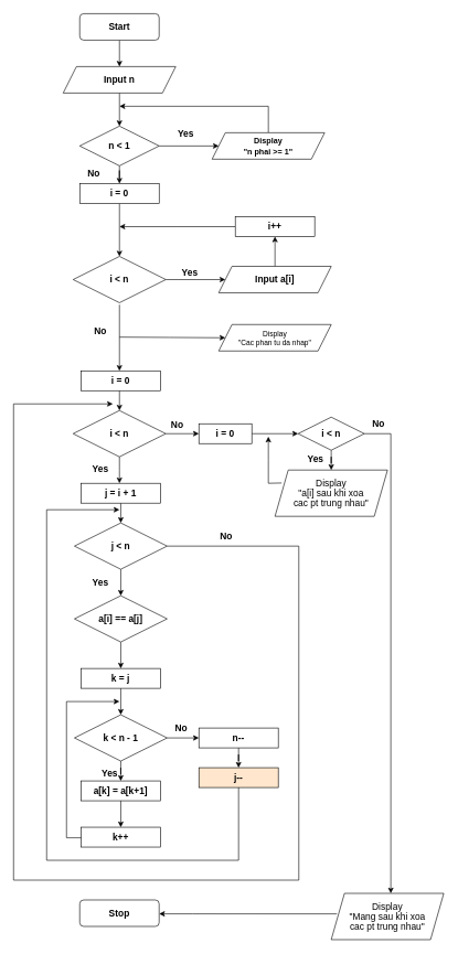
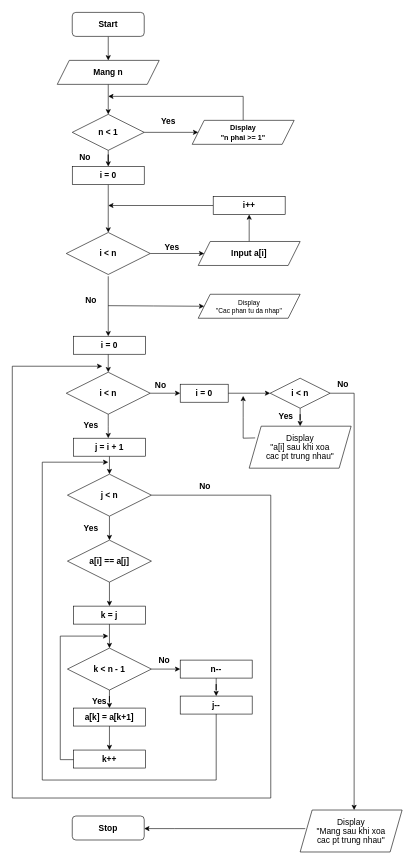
  <mxCell id="0" />
  <mxCell id="1" parent="0" />
  <mxCell id="2" style="edgeStyle=orthogonalEdgeStyle;rounded=0;orthogonalLoop=1;jettySize=auto;html=1;exitX=0.5;exitY=1;exitDx=0;exitDy=0;entryX=0.5;entryY=0;entryDx=0;entryDy=0;" parent="1" source="3" target="5" edge="1"><mxGeometry relative="1" as="geometry" /></mxCell>
  <mxCell id="3" value="&lt;h3&gt;&lt;font style=&quot;font-size: 14px;&quot;&gt;&lt;b&gt;Start&lt;/b&gt;&lt;/font&gt;&lt;/h3&gt;" style="rounded=1;whiteSpace=wrap;html=1;align=center;" parent="1" vertex="1"><mxGeometry x="120" y="20" width="120" height="40" as="geometry" /></mxCell>
  <mxCell id="4" style="edgeStyle=orthogonalEdgeStyle;rounded=0;orthogonalLoop=1;jettySize=auto;html=1;entryX=0.5;entryY=0;entryDx=0;entryDy=0;" parent="1" source="5" target="19" edge="1"><mxGeometry relative="1" as="geometry" /></mxCell>
- <mxCell id="5" value="&lt;h3&gt;Input n&lt;/h3&gt;" style="shape=parallelogram;perimeter=parallelogramPerimeter;whiteSpace=wrap;html=1;fixedSize=1;" parent="1" vertex="1"><mxGeometry x="95" y="100" width="170" height="40" as="geometry" /></mxCell>
+ <mxCell id="5" value="&lt;h3&gt;Mang n&lt;/h3&gt;" style="shape=parallelogram;perimeter=parallelogramPerimeter;whiteSpace=wrap;html=1;fixedSize=1;" parent="1" vertex="1"><mxGeometry x="95" y="100" width="170" height="40" as="geometry" /></mxCell>
  <mxCell id="6" style="edgeStyle=orthogonalEdgeStyle;rounded=0;orthogonalLoop=1;jettySize=auto;html=1;exitX=1;exitY=0.5;exitDx=0;exitDy=0;entryX=0;entryY=0.5;entryDx=0;entryDy=0;" parent="1" source="8" target="12" edge="1"><mxGeometry relative="1" as="geometry" /></mxCell>
  <mxCell id="7" value="Yes" style="edgeLabel;html=1;align=center;verticalAlign=middle;resizable=0;points=[];arcSize=14;fontStyle=1;fontSize=14;" parent="6" vertex="1" connectable="0"><mxGeometry x="-0.129" relative="1" as="geometry"><mxPoint x="-4" y="-12" as="offset" /></mxGeometry></mxCell>
  <mxCell id="8" value="&lt;h3&gt;&lt;font style=&quot;font-size: 14px;&quot;&gt;i &amp;lt; n&lt;/font&gt;&lt;/h3&gt;" style="rhombus;whiteSpace=wrap;html=1;align=center;fontStyle=1" parent="1" vertex="1"><mxGeometry x="110" y="387" width="140" height="70" as="geometry" /></mxCell>
  <mxCell id="9" style="edgeStyle=orthogonalEdgeStyle;rounded=0;orthogonalLoop=1;jettySize=auto;html=1;entryX=0.5;entryY=0;entryDx=0;entryDy=0;" parent="1" source="10" target="8" edge="1"><mxGeometry relative="1" as="geometry" /></mxCell>
  <mxCell id="10" value="&lt;h3&gt;&lt;font style=&quot;font-size: 14px;&quot;&gt;i = 0&lt;/font&gt;&lt;/h3&gt;" style="rounded=0;whiteSpace=wrap;html=1;" parent="1" vertex="1"><mxGeometry x="120" y="277" width="120" height="30" as="geometry" /></mxCell>
  <mxCell id="11" style="edgeStyle=orthogonalEdgeStyle;rounded=0;orthogonalLoop=1;jettySize=auto;html=1;exitX=0.5;exitY=0;exitDx=0;exitDy=0;entryX=0.5;entryY=1;entryDx=0;entryDy=0;" parent="1" source="12" target="14" edge="1"><mxGeometry relative="1" as="geometry" /></mxCell>
  <mxCell id="12" value="&lt;h3&gt;Input a[i]&lt;/h3&gt;" style="shape=parallelogram;perimeter=parallelogramPerimeter;whiteSpace=wrap;html=1;fixedSize=1;" parent="1" vertex="1"><mxGeometry x="330" y="402" width="170" height="40" as="geometry" /></mxCell>
  <mxCell id="13" style="edgeStyle=orthogonalEdgeStyle;rounded=0;orthogonalLoop=1;jettySize=auto;html=1;" parent="1" source="14" edge="1"><mxGeometry relative="1" as="geometry"><mxPoint x="180" y="342" as="targetPoint" /></mxGeometry></mxCell>
  <mxCell id="14" value="&lt;h3&gt;&lt;font style=&quot;font-size: 14px;&quot;&gt;i++&lt;/font&gt;&lt;/h3&gt;" style="rounded=0;whiteSpace=wrap;html=1;" parent="1" vertex="1"><mxGeometry x="355" y="327" width="120" height="30" as="geometry" /></mxCell>
  <mxCell id="15" style="edgeStyle=orthogonalEdgeStyle;rounded=0;orthogonalLoop=1;jettySize=auto;html=1;entryX=0.5;entryY=0;entryDx=0;entryDy=0;" parent="1" source="19" target="10" edge="1"><mxGeometry relative="1" as="geometry" /></mxCell>
  <mxCell id="16" value="No" style="edgeLabel;html=1;align=center;verticalAlign=middle;resizable=0;points=[];" parent="15" vertex="1" connectable="0"><mxGeometry x="0.449" y="-1" relative="1" as="geometry"><mxPoint x="-39" y="-2" as="offset" /></mxGeometry></mxCell>
  <mxCell id="17" style="edgeStyle=orthogonalEdgeStyle;rounded=0;orthogonalLoop=1;jettySize=auto;html=1;entryX=0;entryY=0.5;entryDx=0;entryDy=0;" parent="1" source="19" target="21" edge="1"><mxGeometry relative="1" as="geometry" /></mxCell>
  <mxCell id="18" value="Yes" style="edgeLabel;html=1;align=center;verticalAlign=middle;resizable=0;points=[];arcSize=14;fontStyle=1;fontSize=14;" parent="17" vertex="1" connectable="0"><mxGeometry x="-0.129" y="1" relative="1" as="geometry"><mxPoint y="-19" as="offset" /></mxGeometry></mxCell>
  <mxCell id="19" value="&lt;h3&gt;&lt;span style=&quot;font-size: 14px;&quot;&gt;n &amp;lt; 1&lt;/span&gt;&lt;/h3&gt;" style="rhombus;whiteSpace=wrap;html=1;align=center;fontStyle=1" parent="1" vertex="1"><mxGeometry x="120" y="190" width="120" height="60" as="geometry" /></mxCell>
  <mxCell id="20" style="edgeStyle=orthogonalEdgeStyle;rounded=0;orthogonalLoop=1;jettySize=auto;html=1;" parent="1" source="21" edge="1"><mxGeometry relative="1" as="geometry"><mxPoint x="180" y="160" as="targetPoint" /><Array as="points"><mxPoint x="405" y="160" /></Array></mxGeometry></mxCell>
  <mxCell id="21" value="&lt;h3&gt;&lt;font style=&quot;font-size: 12px;&quot;&gt;Display&lt;br&gt;&quot;n phai &amp;gt;= 1&quot;&lt;/font&gt;&lt;/h3&gt;" style="shape=parallelogram;perimeter=parallelogramPerimeter;whiteSpace=wrap;html=1;fixedSize=1;" parent="1" vertex="1"><mxGeometry x="320" y="200" width="170" height="40" as="geometry" /></mxCell>
  <mxCell id="22" style="edgeStyle=orthogonalEdgeStyle;rounded=0;orthogonalLoop=1;jettySize=auto;html=1;entryX=0.5;entryY=0;entryDx=0;entryDy=0;" parent="1" edge="1"><mxGeometry relative="1" as="geometry"><mxPoint x="180" y="460" as="sourcePoint" /><mxPoint x="180" y="560" as="targetPoint" /></mxGeometry></mxCell>
  <mxCell id="23" value="No" style="edgeLabel;html=1;align=center;verticalAlign=middle;resizable=0;points=[];arcSize=14;fontStyle=1;fontSize=14;" parent="22" vertex="1" connectable="0"><mxGeometry x="-0.216" y="-1" relative="1" as="geometry"><mxPoint x="-29" as="offset" /></mxGeometry></mxCell>
  <mxCell id="24" value="&lt;div style=&quot;line-height: 100%;&quot;&gt;&lt;h3 style=&quot;line-height: 100%;&quot;&gt;&lt;font style=&quot;font-size: 11px; font-weight: normal; line-height: 100%;&quot;&gt;Display&lt;br&gt;&lt;/font&gt;&lt;span style=&quot;font-size: 11px; font-weight: normal; background-color: transparent; color: light-dark(rgb(0, 0, 0), rgb(255, 255, 255));&quot;&gt;&quot;Cac phan tu da nhap&quot;&lt;/span&gt;&lt;/h3&gt;&lt;/div&gt;" style="shape=parallelogram;perimeter=parallelogramPerimeter;whiteSpace=wrap;html=1;fixedSize=1;" parent="1" vertex="1"><mxGeometry x="330" y="490" width="170" height="40" as="geometry" /></mxCell>
  <mxCell id="25" style="edgeStyle=orthogonalEdgeStyle;rounded=0;orthogonalLoop=1;jettySize=auto;html=1;entryX=0.5;entryY=0;entryDx=0;entryDy=0;" parent="1" target="31" edge="1"><mxGeometry relative="1" as="geometry"><mxPoint x="180" y="590" as="sourcePoint" /></mxGeometry></mxCell>
  <mxCell id="26" value="&lt;h3&gt;&lt;font style=&quot;font-size: 14px;&quot;&gt;i = 0&lt;/font&gt;&lt;/h3&gt;" style="rounded=0;whiteSpace=wrap;html=1;" parent="1" vertex="1"><mxGeometry x="122" y="560" width="120" height="30" as="geometry" /></mxCell>
  <mxCell id="27" style="edgeStyle=orthogonalEdgeStyle;rounded=0;orthogonalLoop=1;jettySize=auto;html=1;" parent="1" source="31" edge="1"><mxGeometry relative="1" as="geometry"><mxPoint x="180" y="730" as="targetPoint" /></mxGeometry></mxCell>
  <mxCell id="28" value="&lt;b&gt;&lt;font style=&quot;font-size: 14px;&quot;&gt;Yes&lt;/font&gt;&lt;/b&gt;" style="edgeLabel;html=1;align=center;verticalAlign=middle;resizable=0;points=[];" parent="27" vertex="1" connectable="0"><mxGeometry x="-0.121" y="-1" relative="1" as="geometry"><mxPoint x="-29" as="offset" /></mxGeometry></mxCell>
  <mxCell id="29" style="edgeStyle=orthogonalEdgeStyle;rounded=0;orthogonalLoop=1;jettySize=auto;html=1;entryX=0;entryY=0.5;entryDx=0;entryDy=0;" parent="1" source="31" target="62" edge="1"><mxGeometry relative="1" as="geometry" /></mxCell>
  <mxCell id="30" value="&lt;font style=&quot;font-size: 14px;&quot;&gt;&lt;b&gt;No&lt;/b&gt;&lt;/font&gt;" style="edgeLabel;html=1;align=center;verticalAlign=middle;resizable=0;points=[];" parent="29" vertex="1" connectable="0"><mxGeometry x="-0.218" relative="1" as="geometry"><mxPoint x="-4" y="-15" as="offset" /></mxGeometry></mxCell>
  <mxCell id="31" value="&lt;h3&gt;&lt;font style=&quot;font-size: 14px;&quot;&gt;i &amp;lt; n&lt;/font&gt;&lt;/h3&gt;" style="rhombus;whiteSpace=wrap;html=1;align=center;fontStyle=1" parent="1" vertex="1"><mxGeometry x="110" y="620" width="140" height="70" as="geometry" /></mxCell>
  <mxCell id="32" style="edgeStyle=orthogonalEdgeStyle;rounded=0;orthogonalLoop=1;jettySize=auto;html=1;" parent="1" source="33" edge="1"><mxGeometry relative="1" as="geometry"><mxPoint x="182" y="790" as="targetPoint" /></mxGeometry></mxCell>
  <mxCell id="33" value="&lt;h3&gt;&lt;font style=&quot;font-size: 14px;&quot;&gt;j = i + 1&lt;/font&gt;&lt;/h3&gt;" style="rounded=0;whiteSpace=wrap;html=1;" parent="1" vertex="1"><mxGeometry x="122" y="730" width="120" height="30" as="geometry" /></mxCell>
  <mxCell id="34" style="edgeStyle=orthogonalEdgeStyle;rounded=0;orthogonalLoop=1;jettySize=auto;html=1;entryX=0.5;entryY=0;entryDx=0;entryDy=0;" parent="1" source="35" target="49" edge="1"><mxGeometry relative="1" as="geometry" /></mxCell>
  <mxCell id="35" value="&lt;h3&gt;&lt;span style=&quot;font-size: 14px;&quot;&gt;k = j&lt;/span&gt;&lt;/h3&gt;" style="rounded=0;whiteSpace=wrap;html=1;" parent="1" vertex="1"><mxGeometry x="122" y="1010" width="120" height="30" as="geometry" /></mxCell>
  <mxCell id="36" value="No" style="edgeLabel;html=1;align=center;verticalAlign=middle;resizable=0;points=[];arcSize=14;fontStyle=1;fontSize=14;" parent="1" vertex="1" connectable="0"><mxGeometry x="140" y="260" as="geometry" /></mxCell>
  <mxCell id="37" style="edgeStyle=orthogonalEdgeStyle;rounded=0;orthogonalLoop=1;jettySize=auto;html=1;exitX=1;exitY=0.5;exitDx=0;exitDy=0;" parent="1" target="24" edge="1"><mxGeometry relative="1" as="geometry"><mxPoint x="180" y="509" as="sourcePoint" /><mxPoint x="270" y="509" as="targetPoint" /></mxGeometry></mxCell>
  <mxCell id="38" style="edgeStyle=orthogonalEdgeStyle;rounded=0;orthogonalLoop=1;jettySize=auto;html=1;entryX=0.5;entryY=0;entryDx=0;entryDy=0;" parent="1" source="42" target="44" edge="1"><mxGeometry relative="1" as="geometry" /></mxCell>
  <mxCell id="39" value="&lt;span style=&quot;font-size: 14px;&quot;&gt;&lt;b&gt;Yes&lt;/b&gt;&lt;/span&gt;" style="edgeLabel;html=1;align=center;verticalAlign=middle;resizable=0;points=[];" parent="38" vertex="1" connectable="0"><mxGeometry x="-0.08" y="1" relative="1" as="geometry"><mxPoint x="-33" y="2" as="offset" /></mxGeometry></mxCell>
  <mxCell id="40" style="edgeStyle=orthogonalEdgeStyle;rounded=0;orthogonalLoop=1;jettySize=auto;html=1;" parent="1" source="42" edge="1"><mxGeometry relative="1" as="geometry"><mxPoint x="170" y="610" as="targetPoint" /><Array as="points"><mxPoint x="451" y="825" /><mxPoint x="451" y="1330" /><mxPoint x="20" y="1330" /><mxPoint x="20" y="610" /></Array></mxGeometry></mxCell>
  <mxCell id="41" value="&lt;font style=&quot;font-size: 14px;&quot;&gt;&lt;b&gt;No&lt;/b&gt;&lt;/font&gt;" style="edgeLabel;html=1;align=center;verticalAlign=middle;resizable=0;points=[];" parent="40" vertex="1" connectable="0"><mxGeometry x="-0.909" relative="1" as="geometry"><mxPoint x="-3" y="-15" as="offset" /></mxGeometry></mxCell>
  <mxCell id="42" value="&lt;h3&gt;&lt;font style=&quot;font-size: 14px;&quot;&gt;j &amp;lt; n&lt;/font&gt;&lt;/h3&gt;" style="rhombus;whiteSpace=wrap;html=1;align=center;fontStyle=1" parent="1" vertex="1"><mxGeometry x="112" y="790" width="140" height="70" as="geometry" /></mxCell>
  <mxCell id="43" style="edgeStyle=orthogonalEdgeStyle;rounded=0;orthogonalLoop=1;jettySize=auto;html=1;entryX=0.5;entryY=0;entryDx=0;entryDy=0;" parent="1" source="44" target="35" edge="1"><mxGeometry relative="1" as="geometry" /></mxCell>
  <mxCell id="44" value="&lt;h3&gt;&lt;font style=&quot;font-size: 14px;&quot;&gt;a[i] == a[j]&lt;/font&gt;&lt;/h3&gt;" style="rhombus;whiteSpace=wrap;html=1;align=center;fontStyle=1" parent="1" vertex="1"><mxGeometry x="112" y="900" width="140" height="70" as="geometry" /></mxCell>
  <mxCell id="45" style="edgeStyle=orthogonalEdgeStyle;rounded=0;orthogonalLoop=1;jettySize=auto;html=1;entryX=0.5;entryY=0;entryDx=0;entryDy=0;" parent="1" source="49" target="51" edge="1"><mxGeometry relative="1" as="geometry" /></mxCell>
  <mxCell id="46" value="&lt;font style=&quot;font-size: 14px;&quot;&gt;&lt;b&gt;Yes&lt;/b&gt;&lt;/font&gt;" style="edgeLabel;html=1;align=center;verticalAlign=middle;resizable=0;points=[];" parent="45" vertex="1" connectable="0"><mxGeometry x="-0.13" y="-2" relative="1" as="geometry"><mxPoint x="-20" as="offset" /></mxGeometry></mxCell>
  <mxCell id="47" style="edgeStyle=orthogonalEdgeStyle;rounded=0;orthogonalLoop=1;jettySize=auto;html=1;entryX=0;entryY=0.5;entryDx=0;entryDy=0;" parent="1" source="49" target="55" edge="1"><mxGeometry relative="1" as="geometry" /></mxCell>
  <mxCell id="48" value="&lt;font style=&quot;font-size: 14px;&quot;&gt;&lt;b&gt;No&lt;/b&gt;&lt;/font&gt;" style="edgeLabel;html=1;align=center;verticalAlign=middle;resizable=0;points=[];" parent="47" vertex="1" connectable="0"><mxGeometry x="-0.171" relative="1" as="geometry"><mxPoint y="-15" as="offset" /></mxGeometry></mxCell>
  <mxCell id="49" value="&lt;h3&gt;&lt;font style=&quot;font-size: 14px;&quot;&gt;k &amp;lt; n - 1&lt;/font&gt;&lt;/h3&gt;" style="rhombus;whiteSpace=wrap;html=1;align=center;fontStyle=1" parent="1" vertex="1"><mxGeometry x="112" y="1080" width="140" height="70" as="geometry" /></mxCell>
  <mxCell id="50" style="edgeStyle=orthogonalEdgeStyle;rounded=0;orthogonalLoop=1;jettySize=auto;html=1;entryX=0.5;entryY=0;entryDx=0;entryDy=0;" parent="1" source="51" target="53" edge="1"><mxGeometry relative="1" as="geometry" /></mxCell>
  <mxCell id="51" value="&lt;h3&gt;&lt;span style=&quot;font-size: 14px;&quot;&gt;a[k] = a[k+1]&lt;/span&gt;&lt;/h3&gt;" style="rounded=0;whiteSpace=wrap;html=1;" parent="1" vertex="1"><mxGeometry x="122" y="1180" width="120" height="30" as="geometry" /></mxCell>
  <mxCell id="52" style="edgeStyle=orthogonalEdgeStyle;rounded=0;orthogonalLoop=1;jettySize=auto;html=1;" parent="1" edge="1"><mxGeometry relative="1" as="geometry"><mxPoint x="180" y="1060" as="targetPoint" /><mxPoint x="122" y="1265" as="sourcePoint" /><Array as="points"><mxPoint x="122" y="1266" /><mxPoint x="100" y="1266" /><mxPoint x="100" y="1060" /></Array></mxGeometry></mxCell>
  <mxCell id="53" value="&lt;h3&gt;&lt;span style=&quot;font-size: 14px;&quot;&gt;k++&lt;/span&gt;&lt;/h3&gt;" style="rounded=0;whiteSpace=wrap;html=1;" parent="1" vertex="1"><mxGeometry x="122" y="1250" width="120" height="30" as="geometry" /></mxCell>
  <mxCell id="54" style="edgeStyle=orthogonalEdgeStyle;rounded=0;orthogonalLoop=1;jettySize=auto;html=1;entryX=0.5;entryY=0;entryDx=0;entryDy=0;" parent="1" source="55" target="57" edge="1"><mxGeometry relative="1" as="geometry" /></mxCell>
  <mxCell id="55" value="&lt;h3&gt;&lt;span style=&quot;font-size: 14px;&quot;&gt;n--&lt;/span&gt;&lt;/h3&gt;" style="rounded=0;whiteSpace=wrap;html=1;" parent="1" vertex="1"><mxGeometry x="300" y="1100" width="120" height="30" as="geometry" /></mxCell>
  <mxCell id="56" style="edgeStyle=orthogonalEdgeStyle;rounded=0;orthogonalLoop=1;jettySize=auto;html=1;" parent="1" edge="1"><mxGeometry relative="1" as="geometry"><mxPoint x="180" y="770" as="targetPoint" /><mxPoint x="360" y="1180" as="sourcePoint" /><Array as="points"><mxPoint x="360" y="1300" /><mxPoint x="70" y="1300" /></Array></mxGeometry></mxCell>
- <mxCell id="57" value="&lt;h3&gt;&lt;span style=&quot;font-size: 14px;&quot;&gt;j--&lt;/span&gt;&lt;/h3&gt;" style="rounded=0;whiteSpace=wrap;html=1;fillColor=#ffe6cc;" parent="1" vertex="1"><mxGeometry x="300" y="1160" width="120" height="30" as="geometry" /></mxCell>
+ <mxCell id="57" value="&lt;h3&gt;&lt;span style=&quot;font-size: 14px;&quot;&gt;j--&lt;/span&gt;&lt;/h3&gt;" style="rounded=0;whiteSpace=wrap;html=1;" parent="1" vertex="1"><mxGeometry x="300" y="1160" width="120" height="30" as="geometry" /></mxCell>
  <mxCell id="58" style="edgeStyle=orthogonalEdgeStyle;rounded=0;orthogonalLoop=1;jettySize=auto;html=1;" parent="1" edge="1"><mxGeometry relative="1" as="geometry"><mxPoint x="405" y="659.52" as="targetPoint" /><mxPoint x="425" y="729.52" as="sourcePoint" /></mxGeometry></mxCell>
  <mxCell id="59" value="&lt;div style=&quot;line-height: 100%;&quot;&gt;&lt;h3 style=&quot;line-height: 100%;&quot;&gt;&lt;font style=&quot;font-size: 14px;&quot;&gt;&lt;font style=&quot;font-weight: normal; line-height: 100%;&quot;&gt;Display&lt;br&gt;&lt;/font&gt;&lt;span style=&quot;font-weight: normal; background-color: transparent; color: light-dark(rgb(0, 0, 0), rgb(255, 255, 255));&quot;&gt;&quot;a[i] sau khi xoa&lt;br&gt;cac pt trung nhau&quot;&lt;/span&gt;&lt;/font&gt;&lt;/h3&gt;&lt;/div&gt;" style="shape=parallelogram;perimeter=parallelogramPerimeter;whiteSpace=wrap;html=1;fixedSize=1;" parent="1" vertex="1"><mxGeometry x="415" y="710" width="170" height="70" as="geometry" /></mxCell>
  <mxCell id="60" value="&lt;h3&gt;&lt;font style=&quot;font-size: 14px;&quot;&gt;&lt;b&gt;Stop&lt;/b&gt;&lt;/font&gt;&lt;/h3&gt;" style="rounded=1;whiteSpace=wrap;html=1;align=center;" parent="1" vertex="1"><mxGeometry x="120" y="1360" width="120" height="40" as="geometry" /></mxCell>
  <mxCell id="61" style="edgeStyle=orthogonalEdgeStyle;rounded=0;orthogonalLoop=1;jettySize=auto;html=1;entryX=0;entryY=0.5;entryDx=0;entryDy=0;" parent="1" source="62" target="67" edge="1"><mxGeometry relative="1" as="geometry" /></mxCell>
  <mxCell id="62" value="&lt;h3&gt;&lt;font style=&quot;font-size: 14px;&quot;&gt;i = 0&lt;/font&gt;&lt;/h3&gt;" style="rounded=0;whiteSpace=wrap;html=1;" parent="1" vertex="1"><mxGeometry x="300" y="640" width="80" height="30" as="geometry" /></mxCell>
  <mxCell id="63" style="edgeStyle=orthogonalEdgeStyle;rounded=0;orthogonalLoop=1;jettySize=auto;html=1;" parent="1" source="67" target="59" edge="1"><mxGeometry relative="1" as="geometry" /></mxCell>
  <mxCell id="64" value="&lt;font style=&quot;font-size: 14px;&quot;&gt;&lt;b&gt;Yes&lt;/b&gt;&lt;/font&gt;" style="edgeLabel;html=1;align=center;verticalAlign=middle;resizable=0;points=[];" parent="63" vertex="1" connectable="0"><mxGeometry x="0.103" y="-1" relative="1" as="geometry"><mxPoint x="-26" as="offset" /></mxGeometry></mxCell>
  <mxCell id="65" style="edgeStyle=orthogonalEdgeStyle;rounded=0;orthogonalLoop=1;jettySize=auto;html=1;" parent="1" source="67" target="69" edge="1"><mxGeometry relative="1" as="geometry"><mxPoint x="320" y="1390" as="targetPoint" /><Array as="points"><mxPoint x="590" y="655" /></Array></mxGeometry></mxCell>
  <mxCell id="66" value="&lt;font style=&quot;font-size: 14px;&quot;&gt;&lt;b&gt;No&lt;/b&gt;&lt;/font&gt;" style="edgeLabel;html=1;align=center;verticalAlign=middle;resizable=0;points=[];" parent="65" vertex="1" connectable="0"><mxGeometry x="-0.343" relative="1" as="geometry"><mxPoint x="-20" y="-217" as="offset" /></mxGeometry></mxCell>
  <mxCell id="67" value="&lt;h3&gt;&lt;font style=&quot;font-size: 14px;&quot;&gt;i &amp;lt; n&lt;/font&gt;&lt;/h3&gt;" style="rhombus;whiteSpace=wrap;html=1;align=center;fontStyle=1" parent="1" vertex="1"><mxGeometry x="450" y="630" width="100" height="50" as="geometry" /></mxCell>
  <mxCell id="68" style="edgeStyle=orthogonalEdgeStyle;rounded=0;orthogonalLoop=1;jettySize=auto;html=1;entryX=1;entryY=0.75;entryDx=0;entryDy=0;" parent="1" edge="1"><mxGeometry relative="1" as="geometry"><mxPoint x="508.558" y="1381.048" as="sourcePoint" /><mxPoint x="240" y="1381" as="targetPoint" /><Array as="points"><mxPoint x="290" y="1381" /><mxPoint x="290" y="1381" /></Array></mxGeometry></mxCell>
  <mxCell id="69" value="&lt;div style=&quot;line-height: 100%;&quot;&gt;&lt;h3 style=&quot;line-height: 100%;&quot;&gt;&lt;font style=&quot;font-size: 14px;&quot;&gt;&lt;font style=&quot;font-weight: normal; line-height: 100%;&quot;&gt;Display&lt;br&gt;&lt;/font&gt;&lt;span style=&quot;font-weight: normal; background-color: transparent; color: light-dark(rgb(0, 0, 0), rgb(255, 255, 255));&quot;&gt;&quot;Mang sau khi xoa&lt;br&gt;cac pt trung nhau&quot;&lt;/span&gt;&lt;/font&gt;&lt;/h3&gt;&lt;/div&gt;" style="shape=parallelogram;perimeter=parallelogramPerimeter;whiteSpace=wrap;html=1;fixedSize=1;" parent="1" vertex="1"><mxGeometry x="500" y="1350" width="170" height="70" as="geometry" /></mxCell>
